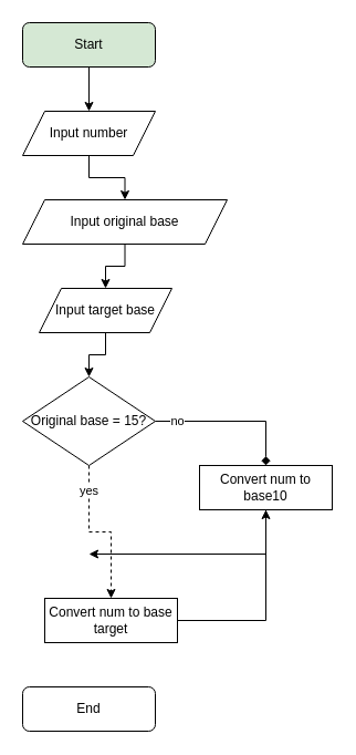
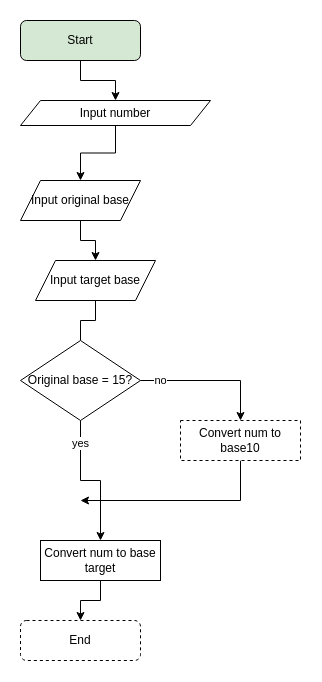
  <mxCell id="0" />
  <mxCell id="1" parent="0" />
  <mxCell id="2" style="edgeStyle=orthogonalEdgeStyle;rounded=0;orthogonalLoop=1;jettySize=auto;html=1;entryX=0.5;entryY=0;entryDx=0;entryDy=0;" edge="1" parent="1" source="3" target="5"><mxGeometry relative="1" as="geometry" /></mxCell>
  <mxCell id="3" value="Start" style="rounded=1;whiteSpace=wrap;html=1;fillColor=#d5e8d4;" vertex="1" parent="1"><mxGeometry x="20" y="20" width="120" height="40" as="geometry" /></mxCell>
  <mxCell id="4" style="edgeStyle=orthogonalEdgeStyle;rounded=0;orthogonalLoop=1;jettySize=auto;html=1;entryX=0.5;entryY=0;entryDx=0;entryDy=0;" edge="1" parent="1" source="5" target="7"><mxGeometry relative="1" as="geometry" /></mxCell>
- <mxCell id="5" value="Input number" style="shape=parallelogram;perimeter=parallelogramPerimeter;whiteSpace=wrap;html=1;fixedSize=1;" vertex="1" parent="1"><mxGeometry x="20" y="100" width="120" height="40" as="geometry" /></mxCell>
+ <mxCell id="5" value="Input number" style="shape=parallelogram;perimeter=parallelogramPerimeter;whiteSpace=wrap;html=1;fixedSize=1;" vertex="1" parent="1"><mxGeometry x="20" y="100" width="190" height="25" as="geometry" /></mxCell>
  <mxCell id="6" style="edgeStyle=orthogonalEdgeStyle;rounded=0;orthogonalLoop=1;jettySize=auto;html=1;entryX=0.5;entryY=0;entryDx=0;entryDy=0;" edge="1" parent="1" source="7" target="9"><mxGeometry relative="1" as="geometry" /></mxCell>
- <mxCell id="7" value="Input original base" style="shape=parallelogram;perimeter=parallelogramPerimeter;whiteSpace=wrap;html=1;fixedSize=1;" vertex="1" parent="1"><mxGeometry x="20" y="180" width="185" height="40" as="geometry" /></mxCell>
- <mxCell id="8" style="edgeStyle=orthogonalEdgeStyle;rounded=0;orthogonalLoop=1;jettySize=auto;html=1;entryX=0.5;entryY=0;entryDx=0;entryDy=0;" edge="1" parent="1" source="9" target="17"><mxGeometry relative="1" as="geometry" /></mxCell>
+ <mxCell id="7" value="Input original base" style="shape=parallelogram;perimeter=parallelogramPerimeter;whiteSpace=wrap;html=1;fixedSize=1;" vertex="1" parent="1"><mxGeometry x="20" y="180" width="120" height="40" as="geometry" /></mxCell>
+ <mxCell id="8" style="edgeStyle=orthogonalEdgeStyle;rounded=0;orthogonalLoop=1;jettySize=auto;html=1;entryX=0.5;entryY=0;entryDx=0;entryDy=0;endArrow=none;" edge="1" parent="1" source="9" target="17"><mxGeometry relative="1" as="geometry" /></mxCell>
  <mxCell id="9" value="Input target base" style="shape=parallelogram;perimeter=parallelogramPerimeter;whiteSpace=wrap;html=1;fixedSize=1;" vertex="1" parent="1"><mxGeometry x="35" y="260" width="120" height="40" as="geometry" /></mxCell>
  <mxCell id="10" style="edgeStyle=orthogonalEdgeStyle;rounded=0;orthogonalLoop=1;jettySize=auto;html=1;" edge="1" parent="1" source="11"><mxGeometry relative="1" as="geometry"><mxPoint x="80" y="500" as="targetPoint" /><Array as="points"><mxPoint x="240" y="500" /></Array></mxGeometry></mxCell>
- <mxCell id="11" value="Convert num to base10" style="rounded=0;whiteSpace=wrap;html=1;" vertex="1" parent="1"><mxGeometry x="180" y="420" width="120" height="40" as="geometry" /></mxCell>
- <mxCell id="12" style="edgeStyle=orthogonalEdgeStyle;rounded=0;orthogonalLoop=1;jettySize=auto;html=1;" edge="1" parent="1" source="13" target="11"><mxGeometry relative="1" as="geometry" /></mxCell>
+ <mxCell id="11" value="Convert num to base10" style="rounded=0;whiteSpace=wrap;html=1;dashed=1;" vertex="1" parent="1"><mxGeometry x="180" y="420" width="120" height="40" as="geometry" /></mxCell>
+ <mxCell id="12" style="edgeStyle=orthogonalEdgeStyle;rounded=0;orthogonalLoop=1;jettySize=auto;html=1;entryX=0.5;entryY=0;entryDx=0;entryDy=0;" edge="1" parent="1" source="13" target="14"><mxGeometry relative="1" as="geometry" /></mxCell>
  <mxCell id="13" value="Convert num to base target" style="rounded=0;whiteSpace=wrap;html=1;" vertex="1" parent="1"><mxGeometry x="40" y="540" width="120" height="40" as="geometry" /></mxCell>
- <mxCell id="14" value="End" style="rounded=1;whiteSpace=wrap;html=1;" vertex="1" parent="1"><mxGeometry x="20" y="620" width="120" height="40" as="geometry" /></mxCell>
- <mxCell id="15" value="no" style="edgeStyle=orthogonalEdgeStyle;rounded=0;orthogonalLoop=1;jettySize=auto;html=1;entryX=0.5;entryY=0;entryDx=0;entryDy=0;endArrow=diamond;" edge="1" parent="1" source="17" target="11"><mxGeometry x="-0.714" relative="1" as="geometry"><mxPoint x="240" y="380" as="targetPoint" /><mxPoint as="offset" /></mxGeometry></mxCell>
- <mxCell id="16" value="yes" style="edgeStyle=orthogonalEdgeStyle;rounded=0;orthogonalLoop=1;jettySize=auto;html=1;entryX=0.5;entryY=0;entryDx=0;entryDy=0;dashed=1;" edge="1" parent="1" source="17" target="13"><mxGeometry x="-0.667" relative="1" as="geometry"><mxPoint as="offset" /></mxGeometry></mxCell>
+ <mxCell id="14" value="End" style="rounded=1;whiteSpace=wrap;html=1;dashed=1;" vertex="1" parent="1"><mxGeometry x="20" y="620" width="120" height="40" as="geometry" /></mxCell>
+ <mxCell id="15" value="no" style="edgeStyle=orthogonalEdgeStyle;rounded=0;orthogonalLoop=1;jettySize=auto;html=1;entryX=0.5;entryY=0;entryDx=0;entryDy=0;" edge="1" parent="1" source="17" target="11"><mxGeometry x="-0.714" relative="1" as="geometry"><mxPoint x="240" y="380" as="targetPoint" /><mxPoint as="offset" /></mxGeometry></mxCell>
+ <mxCell id="16" value="yes" style="edgeStyle=orthogonalEdgeStyle;rounded=0;orthogonalLoop=1;jettySize=auto;html=1;entryX=0.5;entryY=0;entryDx=0;entryDy=0;" edge="1" parent="1" source="17" target="13"><mxGeometry x="-0.667" relative="1" as="geometry"><mxPoint as="offset" /></mxGeometry></mxCell>
  <mxCell id="17" value="Original base = 15?" style="rhombus;whiteSpace=wrap;html=1;" vertex="1" parent="1"><mxGeometry x="20" y="340" width="120" height="80" as="geometry" /></mxCell>
